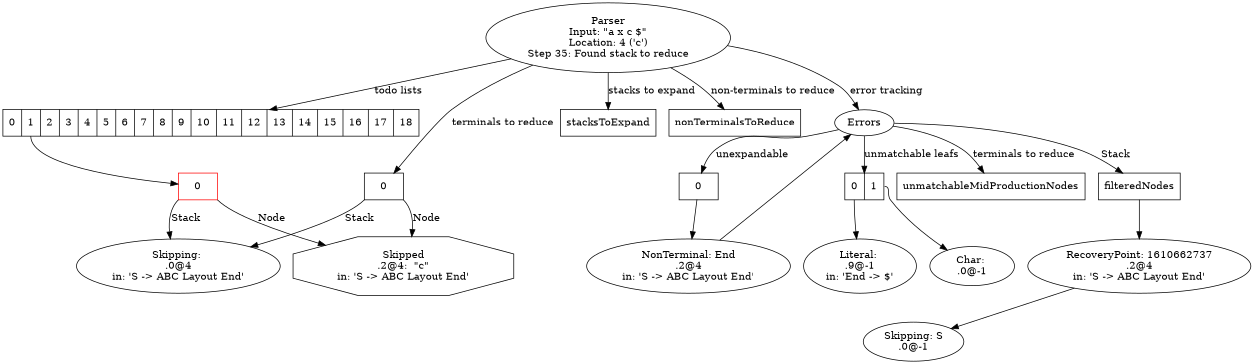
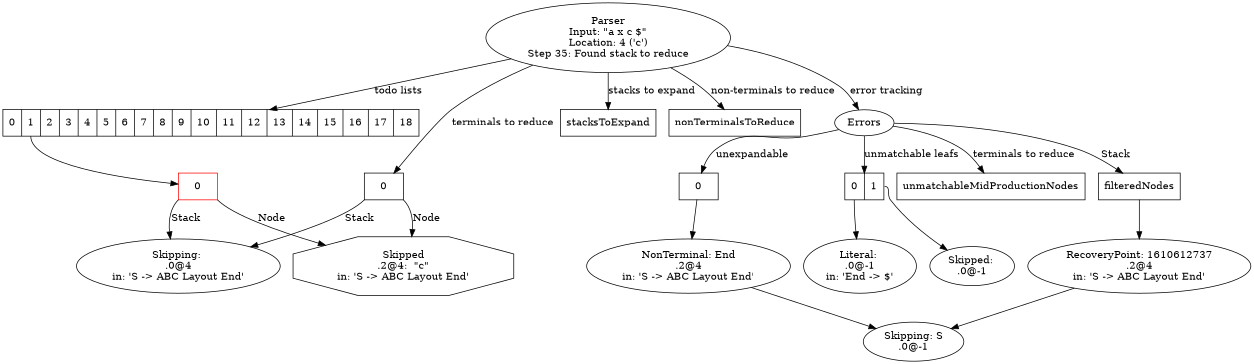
  digraph {
    node [shape=record]
    n1 [label="Parser\nInput: \"a x c $\"\nLocation: 4 ('c')\nStep 35: Found stack to reduce" shape=""]
    n2 [label="<0> 0 | <1> 1 | <2> 2 | <3> 3 | <4> 4 | <5> 5 | <6> 6 | <7> 7 | <8> 8 | <9> 9 | <10> 10 | <11> 11 | <12> 12 | <13> 13 | <14> 14 | <15> 15 | <16> 16 | <17> 17 | <18> 18"]
    stacksToExpand
    n4 [label="<0> 0"]
    nonTerminalsToReduce
    n6 [label=Errors shape=""]
    n7 [color=red label="<0> 0"]
    n8 [label="Skipping: \n.0@4\nin: 'S -> ABC Layout End'" shape=""]
    n9 [label="Skipped\n.2@4:  \"c\"\nin: 'S -> ABC Layout End'" shape=octagon]
    n10 [label="<0> 0"]
    n11 [label="<0> 0 | <1> 1"]
    unmatchableMidProductionNodes
    filteredNodes
-   n14 [label="RecoveryPoint: 1610662737\n.2@4\nin: 'S -> ABC Layout End'" shape=""]
+   n14 [label="RecoveryPoint: 1610612737\n.2@4\nin: 'S -> ABC Layout End'" shape=""]
    n15 [label="Skipping: S\n.0@-1" shape=""]
    n16 [label="NonTerminal: End\n.2@4\nin: 'S -> ABC Layout End'" shape=""]
-   n17 [label="Literal: \n.9@-1\nin: 'End -> $'" shape=""]
-   n18 [label="Char: \n.0@-1" shape=""]
+   n17 [label="Literal: \n.0@-1\nin: 'End -> $'" shape=""]
+   n18 [label="Skipped: \n.0@-1" shape=""]
    n1 -> n2 [label="todo lists"]
    n1 -> stacksToExpand [label="stacks to expand"]
    n1 -> n4 [label="terminals to reduce"]
    n1 -> nonTerminalsToReduce [label="non-terminals to reduce"]
    n1 -> n6 [label="error tracking"]
    n2 -> n7 [tailport=1]
    n4 -> n8 [label=Stack tailport="0:sw"]
    n4 -> n9 [label="Node" tailport="0:se"]
    n6 -> n10 [label=unexpandable]
    n6 -> n11 [label="unmatchable leafs"]
    n6 -> unmatchableMidProductionNodes [label="terminals to reduce"]
    n6 -> filteredNodes [label=Stack]
    n7 -> n8 [label=Stack tailport="0:sw"]
    n7 -> n9 [label="Node" tailport="0:se"]
    n10 -> n16 [tailport=0]
    n11 -> n17 [tailport=0]
    n11 -> n18 [tailport=1]
    filteredNodes -> n14
    n14 -> n15
-   n16 -> n6
+   n16 -> n15
  }
